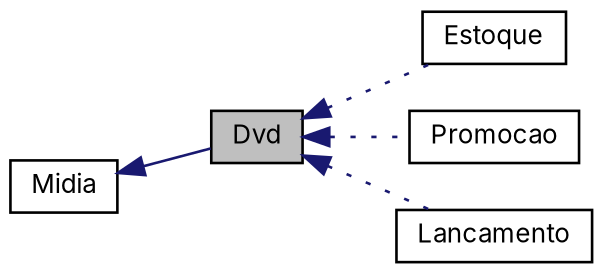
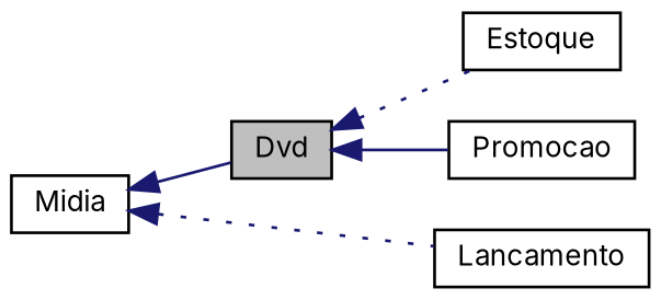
  digraph {
    fontname=Inter
    rankdir=LR
    node [color=black fillcolor=white fontname=Inter fontsize=10 shape=record style=filled]
    edge [color=midnightblue dir=back fontname=Inter fontsize=10 labelfontname=Helvetica labelfontsize=10 style=dotted]
    n1 [fillcolor=grey75 fontcolor=black height=0.2 label=Dvd width=0.4]
    n2 [height=0.2 label=Estoque width=0.4]
    n3 [height=0.2 label=Lancamento width=0.4]
    n4 [height=0.2 label=Promocao width=0.4]
    n5 [height=0.2 label=Midia width=0.4]
    n1 -> n2
-   n1 -> n3
-   n1 -> n4
+   n5 -> n3
+   n1 -> n4 [style=solid]
    n5 -> n1 [style=solid]
  }
